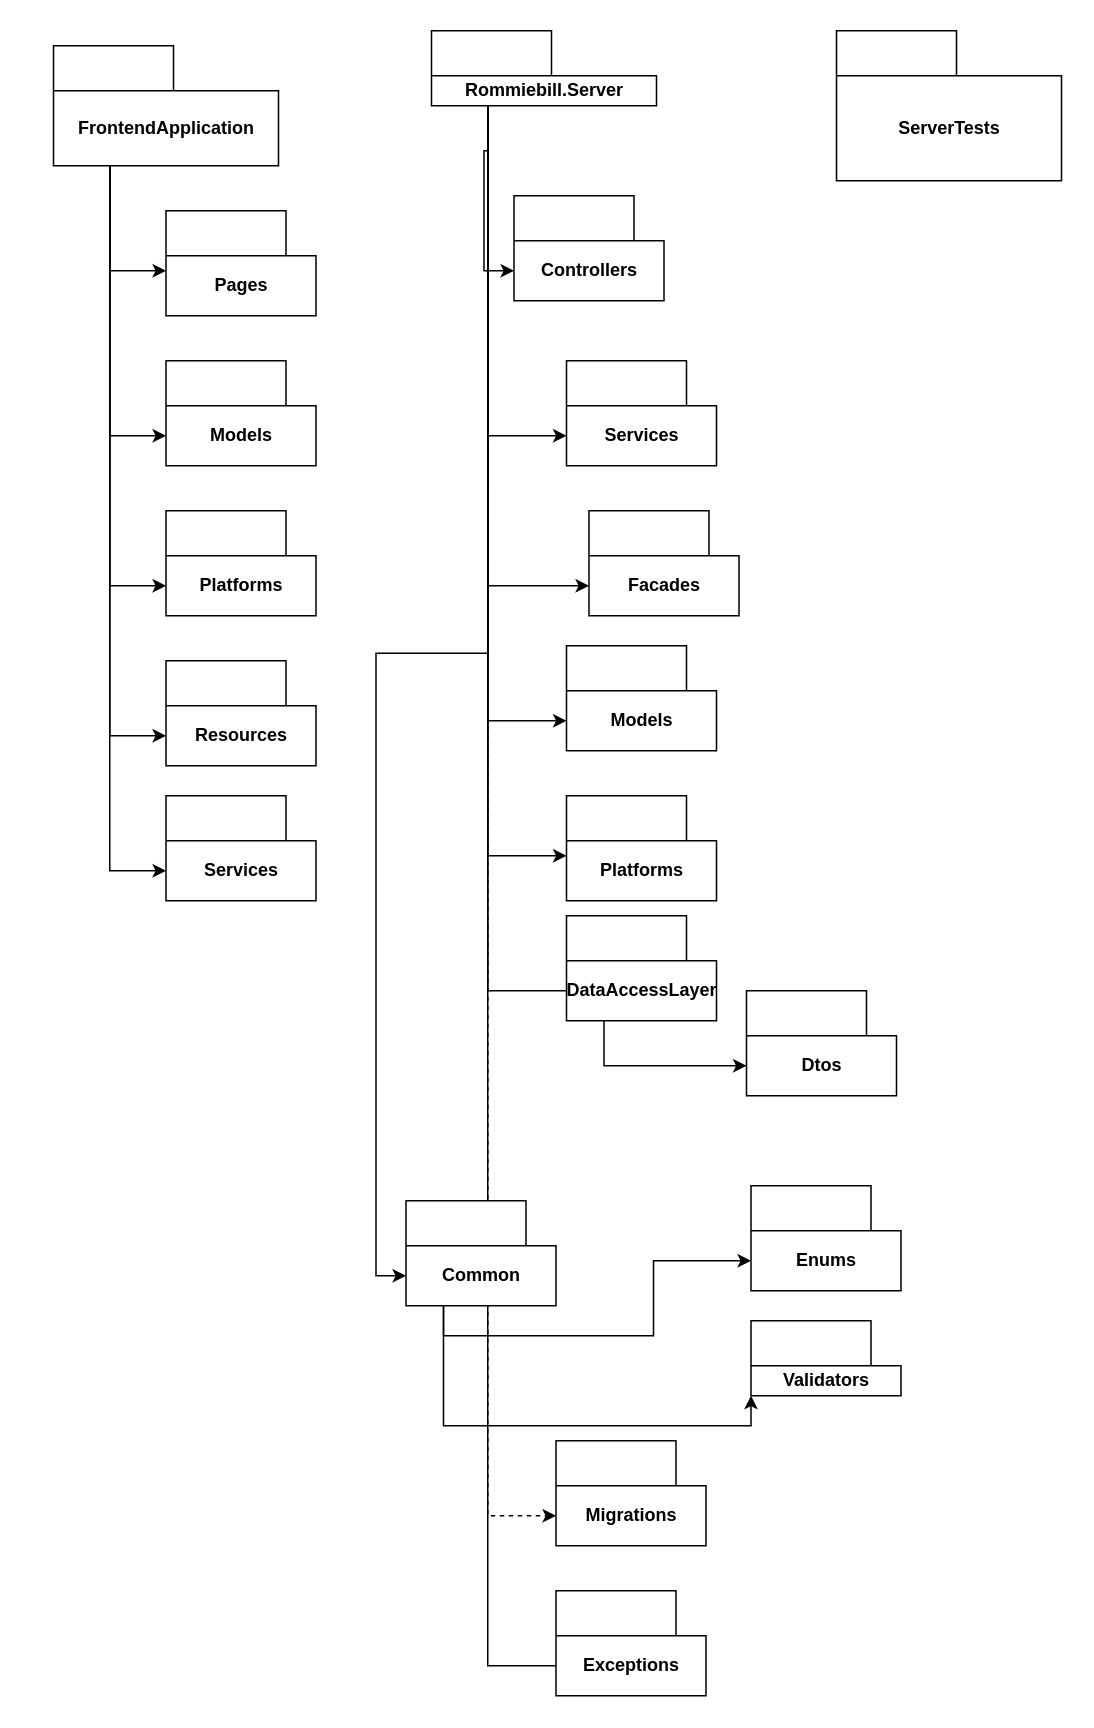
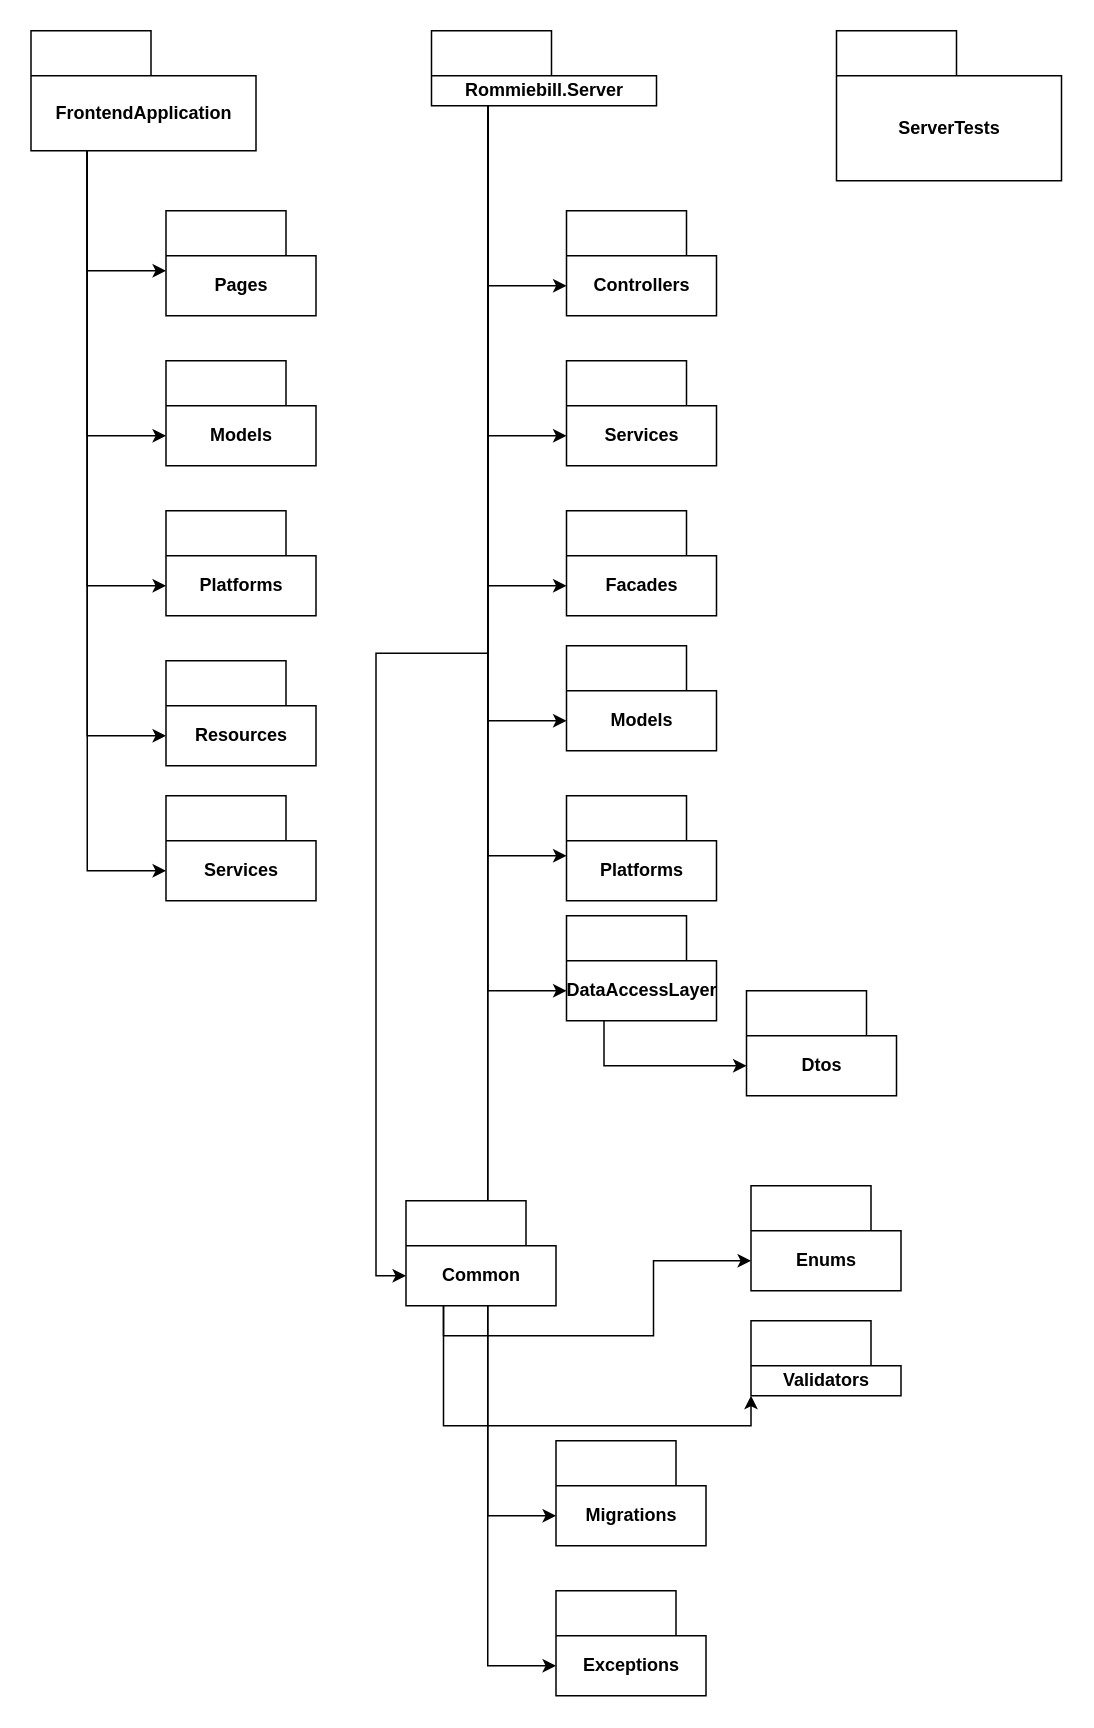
  <mxCell id="0" />
  <mxCell id="1" parent="0" />
  <mxCell id="2" style="edgeStyle=orthogonalEdgeStyle;rounded=0;orthogonalLoop=1;jettySize=auto;html=1;exitX=0.25;exitY=1;exitDx=0;exitDy=0;exitPerimeter=0;entryX=0;entryY=0;entryDx=0;entryDy=40;entryPerimeter=0;" edge="1" parent="1" source="7" target="19"><mxGeometry relative="1" as="geometry" /></mxCell>
  <mxCell id="3" style="edgeStyle=orthogonalEdgeStyle;rounded=0;orthogonalLoop=1;jettySize=auto;html=1;exitX=0.25;exitY=1;exitDx=0;exitDy=0;exitPerimeter=0;entryX=0;entryY=0;entryDx=0;entryDy=50;entryPerimeter=0;" edge="1" parent="1" source="7" target="20"><mxGeometry relative="1" as="geometry" /></mxCell>
  <mxCell id="4" style="edgeStyle=orthogonalEdgeStyle;rounded=0;orthogonalLoop=1;jettySize=auto;html=1;exitX=0.25;exitY=1;exitDx=0;exitDy=0;exitPerimeter=0;entryX=0;entryY=0;entryDx=0;entryDy=50;entryPerimeter=0;" edge="1" parent="1" source="7" target="21"><mxGeometry relative="1" as="geometry" /></mxCell>
  <mxCell id="5" style="edgeStyle=orthogonalEdgeStyle;rounded=0;orthogonalLoop=1;jettySize=auto;html=1;exitX=0.25;exitY=1;exitDx=0;exitDy=0;exitPerimeter=0;entryX=0;entryY=0;entryDx=0;entryDy=50;entryPerimeter=0;" edge="1" parent="1" source="7" target="22"><mxGeometry relative="1" as="geometry" /></mxCell>
  <mxCell id="6" style="edgeStyle=orthogonalEdgeStyle;rounded=0;orthogonalLoop=1;jettySize=auto;html=1;exitX=0.25;exitY=1;exitDx=0;exitDy=0;exitPerimeter=0;entryX=0;entryY=0;entryDx=0;entryDy=50;entryPerimeter=0;" edge="1" parent="1" source="7" target="23"><mxGeometry relative="1" as="geometry" /></mxCell>
- <mxCell id="7" value="FrontendApplication" style="shape=folder;fontStyle=1;tabWidth=80;tabHeight=30;tabPosition=left;html=1;boundedLbl=1;" vertex="1" parent="1"><mxGeometry x="35" y="30" width="150" height="80" as="geometry" /></mxCell>
+ <mxCell id="7" value="FrontendApplication" style="shape=folder;fontStyle=1;tabWidth=80;tabHeight=30;tabPosition=left;html=1;boundedLbl=1;" vertex="1" parent="1"><mxGeometry x="20" y="20" width="150" height="80" as="geometry" /></mxCell>
  <mxCell id="8" style="edgeStyle=orthogonalEdgeStyle;rounded=0;orthogonalLoop=1;jettySize=auto;html=1;exitX=0.25;exitY=1;exitDx=0;exitDy=0;exitPerimeter=0;entryX=0;entryY=0;entryDx=0;entryDy=50;entryPerimeter=0;" edge="1" parent="1" source="17" target="24"><mxGeometry relative="1" as="geometry" /></mxCell>
  <mxCell id="9" style="edgeStyle=orthogonalEdgeStyle;rounded=0;orthogonalLoop=1;jettySize=auto;html=1;exitX=0.25;exitY=1;exitDx=0;exitDy=0;exitPerimeter=0;entryX=0;entryY=0;entryDx=0;entryDy=50;entryPerimeter=0;" edge="1" parent="1" source="17" target="25"><mxGeometry relative="1" as="geometry" /></mxCell>
  <mxCell id="10" style="edgeStyle=orthogonalEdgeStyle;rounded=0;orthogonalLoop=1;jettySize=auto;html=1;exitX=0.25;exitY=1;exitDx=0;exitDy=0;exitPerimeter=0;entryX=0;entryY=0;entryDx=0;entryDy=50;entryPerimeter=0;" edge="1" parent="1" source="17" target="35"><mxGeometry relative="1" as="geometry" /></mxCell>
  <mxCell id="11" style="edgeStyle=orthogonalEdgeStyle;rounded=0;orthogonalLoop=1;jettySize=auto;html=1;exitX=0.25;exitY=1;exitDx=0;exitDy=0;exitPerimeter=0;entryX=0;entryY=0;entryDx=0;entryDy=50;entryPerimeter=0;" edge="1" parent="1" source="17" target="36"><mxGeometry relative="1" as="geometry" /></mxCell>
  <mxCell id="12" style="edgeStyle=orthogonalEdgeStyle;rounded=0;orthogonalLoop=1;jettySize=auto;html=1;exitX=0.25;exitY=1;exitDx=0;exitDy=0;exitPerimeter=0;entryX=0;entryY=0;entryDx=0;entryDy=40;entryPerimeter=0;" edge="1" parent="1" source="17" target="26"><mxGeometry relative="1" as="geometry" /></mxCell>
- <mxCell id="13" style="edgeStyle=orthogonalEdgeStyle;rounded=0;orthogonalLoop=1;jettySize=auto;html=1;exitX=0.25;exitY=1;exitDx=0;exitDy=0;exitPerimeter=0;entryX=0;entryY=0;entryDx=0;entryDy=50;entryPerimeter=0;endArrow=none;" edge="1" parent="1" source="17" target="28"><mxGeometry relative="1" as="geometry" /></mxCell>
+ <mxCell id="13" style="edgeStyle=orthogonalEdgeStyle;rounded=0;orthogonalLoop=1;jettySize=auto;html=1;exitX=0.25;exitY=1;exitDx=0;exitDy=0;exitPerimeter=0;entryX=0;entryY=0;entryDx=0;entryDy=50;entryPerimeter=0;" edge="1" parent="1" source="17" target="28"><mxGeometry relative="1" as="geometry" /></mxCell>
  <mxCell id="14" style="edgeStyle=orthogonalEdgeStyle;rounded=0;orthogonalLoop=1;jettySize=auto;html=1;exitX=0.25;exitY=1;exitDx=0;exitDy=0;exitPerimeter=0;entryX=0;entryY=0;entryDx=0;entryDy=50;entryPerimeter=0;" edge="1" parent="1" source="17" target="31"><mxGeometry relative="1" as="geometry" /></mxCell>
- <mxCell id="15" style="edgeStyle=orthogonalEdgeStyle;rounded=0;orthogonalLoop=1;jettySize=auto;html=1;exitX=0.25;exitY=1;exitDx=0;exitDy=0;exitPerimeter=0;entryX=0;entryY=0;entryDx=0;entryDy=50;entryPerimeter=0;dashed=1;" edge="1" parent="1" source="17" target="37"><mxGeometry relative="1" as="geometry" /></mxCell>
- <mxCell id="16" style="edgeStyle=orthogonalEdgeStyle;rounded=0;orthogonalLoop=1;jettySize=auto;html=1;exitX=0.25;exitY=1;exitDx=0;exitDy=0;exitPerimeter=0;entryX=0;entryY=0;entryDx=0;entryDy=50;entryPerimeter=0;endArrow=none;" edge="1" parent="1" source="17" target="38"><mxGeometry relative="1" as="geometry" /></mxCell>
+ <mxCell id="15" style="edgeStyle=orthogonalEdgeStyle;rounded=0;orthogonalLoop=1;jettySize=auto;html=1;exitX=0.25;exitY=1;exitDx=0;exitDy=0;exitPerimeter=0;entryX=0;entryY=0;entryDx=0;entryDy=50;entryPerimeter=0;" edge="1" parent="1" source="17" target="37"><mxGeometry relative="1" as="geometry" /></mxCell>
+ <mxCell id="16" style="edgeStyle=orthogonalEdgeStyle;rounded=0;orthogonalLoop=1;jettySize=auto;html=1;exitX=0.25;exitY=1;exitDx=0;exitDy=0;exitPerimeter=0;entryX=0;entryY=0;entryDx=0;entryDy=50;entryPerimeter=0;" edge="1" parent="1" source="17" target="38"><mxGeometry relative="1" as="geometry" /></mxCell>
  <mxCell id="17" value="Rommiebill.Server" style="shape=folder;fontStyle=1;tabWidth=80;tabHeight=30;tabPosition=left;html=1;boundedLbl=1;" vertex="1" parent="1"><mxGeometry x="287" y="20" width="150" height="50" as="geometry" /></mxCell>
  <mxCell id="18" value="ServerTests" style="shape=folder;fontStyle=1;tabWidth=80;tabHeight=30;tabPosition=left;html=1;boundedLbl=1;" vertex="1" parent="1"><mxGeometry x="557" y="20" width="150" height="100" as="geometry" /></mxCell>
  <mxCell id="19" value="Pages" style="shape=folder;fontStyle=1;tabWidth=80;tabHeight=30;tabPosition=left;html=1;boundedLbl=1;" vertex="1" parent="1"><mxGeometry x="110" y="140" width="100" height="70" as="geometry" /></mxCell>
  <mxCell id="20" value="Models" style="shape=folder;fontStyle=1;tabWidth=80;tabHeight=30;tabPosition=left;html=1;boundedLbl=1;" vertex="1" parent="1"><mxGeometry x="110" y="240" width="100" height="70" as="geometry" /></mxCell>
  <mxCell id="21" value="Platforms" style="shape=folder;fontStyle=1;tabWidth=80;tabHeight=30;tabPosition=left;html=1;boundedLbl=1;" vertex="1" parent="1"><mxGeometry x="110" y="340" width="100" height="70" as="geometry" /></mxCell>
  <mxCell id="22" value="Resources" style="shape=folder;fontStyle=1;tabWidth=80;tabHeight=30;tabPosition=left;html=1;boundedLbl=1;" vertex="1" parent="1"><mxGeometry x="110" y="440" width="100" height="70" as="geometry" /></mxCell>
  <mxCell id="23" value="Services" style="shape=folder;fontStyle=1;tabWidth=80;tabHeight=30;tabPosition=left;html=1;boundedLbl=1;" vertex="1" parent="1"><mxGeometry x="110" y="530" width="100" height="70" as="geometry" /></mxCell>
- <mxCell id="24" value="Controllers" style="shape=folder;fontStyle=1;tabWidth=80;tabHeight=30;tabPosition=left;html=1;boundedLbl=1;" vertex="1" parent="1"><mxGeometry x="342" y="130" width="100" height="70" as="geometry" /></mxCell>
+ <mxCell id="24" value="Controllers" style="shape=folder;fontStyle=1;tabWidth=80;tabHeight=30;tabPosition=left;html=1;boundedLbl=1;" vertex="1" parent="1"><mxGeometry x="377" y="140" width="100" height="70" as="geometry" /></mxCell>
  <mxCell id="25" value="Services" style="shape=folder;fontStyle=1;tabWidth=80;tabHeight=30;tabPosition=left;html=1;boundedLbl=1;" vertex="1" parent="1"><mxGeometry x="377" y="240" width="100" height="70" as="geometry" /></mxCell>
  <mxCell id="26" value="Platforms" style="shape=folder;fontStyle=1;tabWidth=80;tabHeight=30;tabPosition=left;html=1;boundedLbl=1;" vertex="1" parent="1"><mxGeometry x="377" y="530" width="100" height="70" as="geometry" /></mxCell>
  <mxCell id="27" style="edgeStyle=orthogonalEdgeStyle;rounded=0;orthogonalLoop=1;jettySize=auto;html=1;exitX=0.25;exitY=1;exitDx=0;exitDy=0;exitPerimeter=0;entryX=0;entryY=0;entryDx=0;entryDy=50;entryPerimeter=0;" edge="1" parent="1" source="28" target="34"><mxGeometry relative="1" as="geometry" /></mxCell>
  <mxCell id="28" value="DataAccessLayer" style="shape=folder;fontStyle=1;tabWidth=80;tabHeight=30;tabPosition=left;html=1;boundedLbl=1;" vertex="1" parent="1"><mxGeometry x="377" y="610" width="100" height="70" as="geometry" /></mxCell>
  <mxCell id="29" style="edgeStyle=orthogonalEdgeStyle;rounded=0;orthogonalLoop=1;jettySize=auto;html=1;exitX=0.25;exitY=1;exitDx=0;exitDy=0;exitPerimeter=0;entryX=0;entryY=0;entryDx=0;entryDy=50;entryPerimeter=0;" edge="1" parent="1" source="31" target="32"><mxGeometry relative="1" as="geometry" /></mxCell>
  <mxCell id="30" style="edgeStyle=orthogonalEdgeStyle;rounded=0;orthogonalLoop=1;jettySize=auto;html=1;exitX=0.25;exitY=1;exitDx=0;exitDy=0;exitPerimeter=0;entryX=0;entryY=0;entryDx=0;entryDy=50;entryPerimeter=0;" edge="1" parent="1" source="31" target="33"><mxGeometry relative="1" as="geometry" /></mxCell>
  <mxCell id="31" value="Common" style="shape=folder;fontStyle=1;tabWidth=80;tabHeight=30;tabPosition=left;html=1;boundedLbl=1;" vertex="1" parent="1"><mxGeometry x="270" y="800" width="100" height="70" as="geometry" /></mxCell>
  <mxCell id="32" value="Enums" style="shape=folder;fontStyle=1;tabWidth=80;tabHeight=30;tabPosition=left;html=1;boundedLbl=1;" vertex="1" parent="1"><mxGeometry x="500" y="790" width="100" height="70" as="geometry" /></mxCell>
  <mxCell id="33" value="Validators" style="shape=folder;fontStyle=1;tabWidth=80;tabHeight=30;tabPosition=left;html=1;boundedLbl=1;" vertex="1" parent="1"><mxGeometry x="500" y="880" width="100" height="50" as="geometry" /></mxCell>
  <mxCell id="34" value="Dtos" style="shape=folder;fontStyle=1;tabWidth=80;tabHeight=30;tabPosition=left;html=1;boundedLbl=1;" vertex="1" parent="1"><mxGeometry x="497" y="660" width="100" height="70" as="geometry" /></mxCell>
- <mxCell id="35" value="Facades" style="shape=folder;fontStyle=1;tabWidth=80;tabHeight=30;tabPosition=left;html=1;boundedLbl=1;" vertex="1" parent="1"><mxGeometry x="392" y="340" width="100" height="70" as="geometry" /></mxCell>
+ <mxCell id="35" value="Facades" style="shape=folder;fontStyle=1;tabWidth=80;tabHeight=30;tabPosition=left;html=1;boundedLbl=1;" vertex="1" parent="1"><mxGeometry x="377" y="340" width="100" height="70" as="geometry" /></mxCell>
  <mxCell id="36" value="Models" style="shape=folder;fontStyle=1;tabWidth=80;tabHeight=30;tabPosition=left;html=1;boundedLbl=1;" vertex="1" parent="1"><mxGeometry x="377" y="430" width="100" height="70" as="geometry" /></mxCell>
  <mxCell id="37" value="Migrations" style="shape=folder;fontStyle=1;tabWidth=80;tabHeight=30;tabPosition=left;html=1;boundedLbl=1;" vertex="1" parent="1"><mxGeometry x="370" y="960" width="100" height="70" as="geometry" /></mxCell>
  <mxCell id="38" value="Exceptions" style="shape=folder;fontStyle=1;tabWidth=80;tabHeight=30;tabPosition=left;html=1;boundedLbl=1;" vertex="1" parent="1"><mxGeometry x="370" y="1060" width="100" height="70" as="geometry" /></mxCell>
